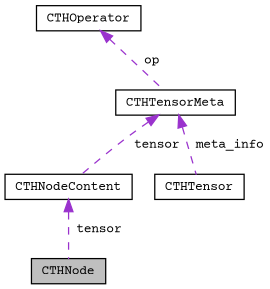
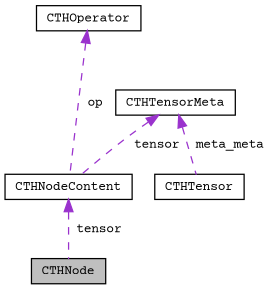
  digraph {
    fontname="Courier Prime"
    node [color=black fillcolor=white fontname="Courier Prime" fontsize=10 shape=record style=filled]
    edge [color=darkorchid3 dir=back fontname="Courier Prime" fontsize=10 labelfontname=Helvetica labelfontsize=10 style=dashed]
    n1 [fillcolor=grey75 fontcolor=black height=0.2 label=CTHNode width=0.4]
    n2 [height=0.2 label=CTHNodeContent width=0.4]
    n3 [height=0.2 label=CTHTensor width=0.4]
    n4 [height=0.2 label=CTHTensorMeta width=0.4]
    n5 [height=0.2 label=CTHOperator width=0.4]
    n2 -> n1 [label=" tensor"]
    n4 -> n2 [label=" tensor"]
-   n4 -> n3 [label=" meta_info"]
-   n5 -> n4 [label=" op"]
+   n4 -> n3 [label=" meta_meta"]
+   n5 -> n2 [label=" op"]
  }
